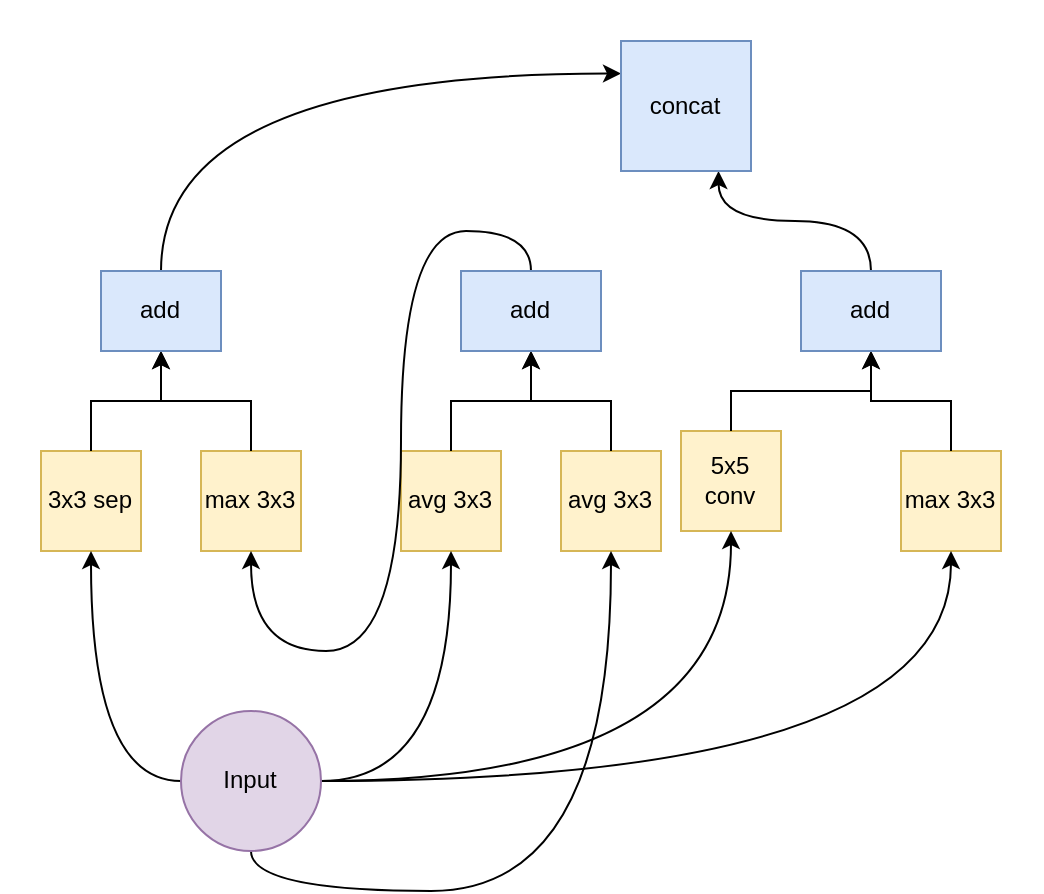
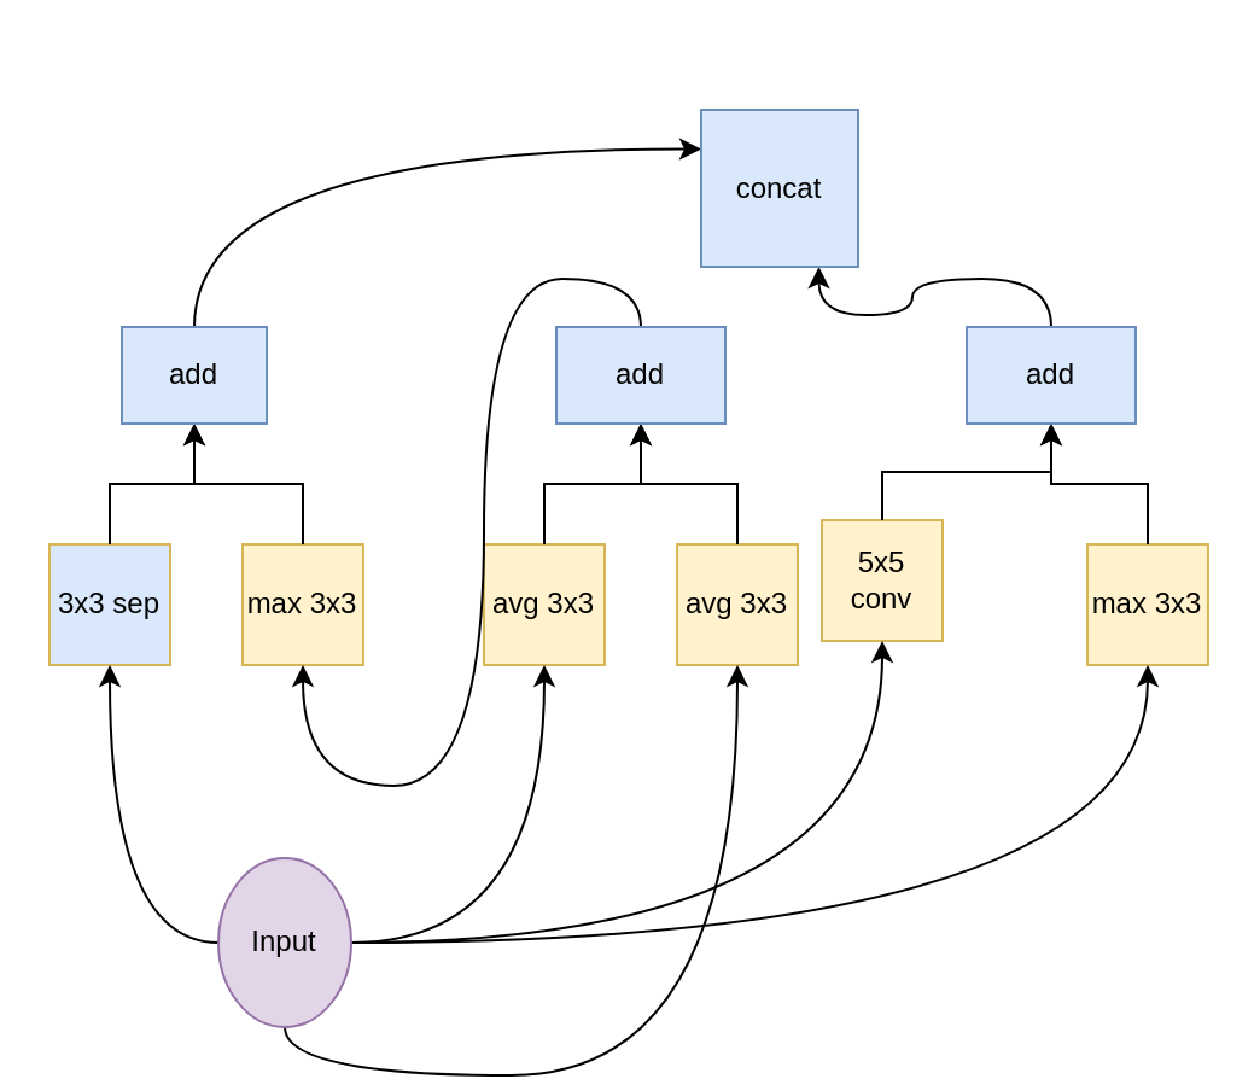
  <mxCell id="0" />
  <mxCell id="1" parent="0" />
- <mxCell id="2" value="3x3 sep&lt;br&gt;" style="whiteSpace=wrap;html=1;aspect=fixed;fillColor=#fff2cc;strokeColor=#d6b656;" vertex="1" parent="1"><mxGeometry x="20" y="225" width="50" height="50" as="geometry" /></mxCell>
+ <mxCell id="2" value="3x3 sep&lt;br&gt;" style="whiteSpace=wrap;html=1;aspect=fixed;fillColor=#dae8fc;strokeColor=#d6b656;" vertex="1" parent="1"><mxGeometry x="20" y="225" width="50" height="50" as="geometry" /></mxCell>
  <mxCell id="3" value="max 3x3&lt;br&gt;" style="whiteSpace=wrap;html=1;aspect=fixed;fillColor=#fff2cc;strokeColor=#d6b656;" vertex="1" parent="1"><mxGeometry x="100" y="225" width="50" height="50" as="geometry" /></mxCell>
  <mxCell id="4" style="edgeStyle=orthogonalEdgeStyle;rounded=0;orthogonalLoop=1;jettySize=auto;html=1;exitX=0.5;exitY=0;exitDx=0;exitDy=0;entryX=0.5;entryY=1;entryDx=0;entryDy=0;" edge="1" parent="1" source="2" target="7"><mxGeometry relative="1" as="geometry" /></mxCell>
  <mxCell id="5" style="edgeStyle=orthogonalEdgeStyle;rounded=0;orthogonalLoop=1;jettySize=auto;html=1;exitX=0.5;exitY=0;exitDx=0;exitDy=0;entryX=0.5;entryY=1;entryDx=0;entryDy=0;" edge="1" parent="1" source="3" target="7"><mxGeometry relative="1" as="geometry" /></mxCell>
  <mxCell id="6" style="edgeStyle=orthogonalEdgeStyle;curved=1;rounded=0;orthogonalLoop=1;jettySize=auto;html=1;exitX=0.5;exitY=0;exitDx=0;exitDy=0;entryX=0;entryY=0.25;entryDx=0;entryDy=0;" edge="1" parent="1" source="7" target="26"><mxGeometry relative="1" as="geometry" /></mxCell>
  <mxCell id="7" value="add" style="rounded=0;whiteSpace=wrap;html=1;fillColor=#dae8fc;strokeColor=#6c8ebf;" vertex="1" parent="1"><mxGeometry x="50" y="135" width="60" height="40" as="geometry" /></mxCell>
  <mxCell id="8" value="avg 3x3" style="whiteSpace=wrap;html=1;aspect=fixed;fillColor=#fff2cc;strokeColor=#d6b656;" vertex="1" parent="1"><mxGeometry x="200" y="225" width="50" height="50" as="geometry" /></mxCell>
  <mxCell id="9" value="avg 3x3" style="whiteSpace=wrap;html=1;aspect=fixed;fillColor=#fff2cc;strokeColor=#d6b656;" vertex="1" parent="1"><mxGeometry x="280" y="225" width="50" height="50" as="geometry" /></mxCell>
  <mxCell id="10" style="edgeStyle=orthogonalEdgeStyle;rounded=0;orthogonalLoop=1;jettySize=auto;html=1;exitX=0.5;exitY=0;exitDx=0;exitDy=0;entryX=0.5;entryY=1;entryDx=0;entryDy=0;" edge="1" source="8" target="13" parent="1"><mxGeometry relative="1" as="geometry" /></mxCell>
  <mxCell id="11" style="edgeStyle=orthogonalEdgeStyle;rounded=0;orthogonalLoop=1;jettySize=auto;html=1;exitX=0.5;exitY=0;exitDx=0;exitDy=0;entryX=0.5;entryY=1;entryDx=0;entryDy=0;" edge="1" source="9" target="13" parent="1"><mxGeometry relative="1" as="geometry" /></mxCell>
  <mxCell id="12" style="edgeStyle=orthogonalEdgeStyle;curved=1;rounded=0;orthogonalLoop=1;jettySize=auto;html=1;exitX=0.5;exitY=0;exitDx=0;exitDy=0;entryX=0.5;entryY=1;entryDx=0;entryDy=0;" edge="1" parent="1" source="13" target="3"><mxGeometry relative="1" as="geometry"><mxPoint x="170" y="325" as="targetPoint" /><Array as="points"><mxPoint x="265" y="115" /><mxPoint x="200" y="115" /><mxPoint x="200" y="325" /><mxPoint x="125" y="325" /></Array></mxGeometry></mxCell>
  <mxCell id="13" value="add" style="rounded=0;whiteSpace=wrap;html=1;fillColor=#dae8fc;strokeColor=#6c8ebf;" vertex="1" parent="1"><mxGeometry x="230" y="135" width="70" height="40" as="geometry" /></mxCell>
  <mxCell id="14" value="5x5 conv" style="whiteSpace=wrap;html=1;aspect=fixed;fillColor=#fff2cc;strokeColor=#d6b656;" vertex="1" parent="1"><mxGeometry x="340" y="215" width="50" height="50" as="geometry" /></mxCell>
  <mxCell id="15" value="max 3x3" style="whiteSpace=wrap;html=1;aspect=fixed;fillColor=#fff2cc;strokeColor=#d6b656;" vertex="1" parent="1"><mxGeometry x="450" y="225" width="50" height="50" as="geometry" /></mxCell>
  <mxCell id="16" style="edgeStyle=orthogonalEdgeStyle;rounded=0;orthogonalLoop=1;jettySize=auto;html=1;exitX=0.5;exitY=0;exitDx=0;exitDy=0;entryX=0.5;entryY=1;entryDx=0;entryDy=0;" edge="1" source="14" target="19" parent="1"><mxGeometry relative="1" as="geometry" /></mxCell>
  <mxCell id="17" style="edgeStyle=orthogonalEdgeStyle;rounded=0;orthogonalLoop=1;jettySize=auto;html=1;exitX=0.5;exitY=0;exitDx=0;exitDy=0;entryX=0.5;entryY=1;entryDx=0;entryDy=0;" edge="1" source="15" target="19" parent="1"><mxGeometry relative="1" as="geometry" /></mxCell>
  <mxCell id="18" style="edgeStyle=orthogonalEdgeStyle;curved=1;rounded=0;orthogonalLoop=1;jettySize=auto;html=1;exitX=0.5;exitY=0;exitDx=0;exitDy=0;entryX=0.75;entryY=1;entryDx=0;entryDy=0;" edge="1" parent="1" source="19" target="26"><mxGeometry relative="1" as="geometry" /></mxCell>
  <mxCell id="19" value="add" style="rounded=0;whiteSpace=wrap;html=1;fillColor=#dae8fc;strokeColor=#6c8ebf;" vertex="1" parent="1"><mxGeometry x="400" y="135" width="70" height="40" as="geometry" /></mxCell>
  <mxCell id="20" style="edgeStyle=orthogonalEdgeStyle;curved=1;rounded=0;orthogonalLoop=1;jettySize=auto;html=1;exitX=1;exitY=0.5;exitDx=0;exitDy=0;entryX=0.5;entryY=1;entryDx=0;entryDy=0;" edge="1" parent="1" source="25" target="8"><mxGeometry relative="1" as="geometry" /></mxCell>
  <mxCell id="21" style="edgeStyle=orthogonalEdgeStyle;curved=1;rounded=0;orthogonalLoop=1;jettySize=auto;html=1;exitX=0.5;exitY=1;exitDx=0;exitDy=0;entryX=0.5;entryY=1;entryDx=0;entryDy=0;" edge="1" parent="1" source="25" target="9"><mxGeometry relative="1" as="geometry" /></mxCell>
  <mxCell id="22" style="edgeStyle=orthogonalEdgeStyle;curved=1;rounded=0;orthogonalLoop=1;jettySize=auto;html=1;exitX=0;exitY=0.5;exitDx=0;exitDy=0;entryX=0.5;entryY=1;entryDx=0;entryDy=0;" edge="1" parent="1" source="25" target="2"><mxGeometry relative="1" as="geometry" /></mxCell>
  <mxCell id="23" style="edgeStyle=orthogonalEdgeStyle;curved=1;rounded=0;orthogonalLoop=1;jettySize=auto;html=1;exitX=1;exitY=0.5;exitDx=0;exitDy=0;entryX=0.5;entryY=1;entryDx=0;entryDy=0;" edge="1" parent="1" source="25" target="15"><mxGeometry relative="1" as="geometry"><mxPoint x="500" y="390" as="targetPoint" /></mxGeometry></mxCell>
  <mxCell id="24" style="edgeStyle=orthogonalEdgeStyle;curved=1;rounded=0;orthogonalLoop=1;jettySize=auto;html=1;exitX=1;exitY=0.5;exitDx=0;exitDy=0;entryX=0.5;entryY=1;entryDx=0;entryDy=0;" edge="1" parent="1" source="25" target="14"><mxGeometry relative="1" as="geometry" /></mxCell>
- <mxCell id="25" value="Input" style="ellipse;whiteSpace=wrap;html=1;aspect=fixed;fillColor=#e1d5e7;strokeColor=#9673a6;" vertex="1" parent="1"><mxGeometry x="90" y="355" width="70" height="70" as="geometry" /></mxCell>
- <mxCell id="26" value="concat" style="whiteSpace=wrap;html=1;aspect=fixed;fillColor=#dae8fc;strokeColor=#6c8ebf;" vertex="1" parent="1"><mxGeometry x="310" y="20" width="65" height="65" as="geometry" /></mxCell>
+ <mxCell id="25" value="Input" style="ellipse;whiteSpace=wrap;html=1;aspect=fixed;fillColor=#e1d5e7;strokeColor=#9673a6;" vertex="1" parent="1"><mxGeometry x="90" y="355" width="55" height="70" as="geometry" /></mxCell>
+ <mxCell id="26" value="concat" style="whiteSpace=wrap;html=1;aspect=fixed;fillColor=#dae8fc;strokeColor=#6c8ebf;" vertex="1" parent="1"><mxGeometry x="290" y="45" width="65" height="65" as="geometry" /></mxCell>
